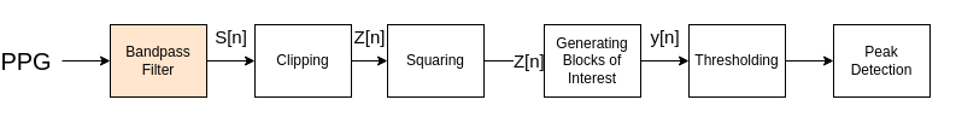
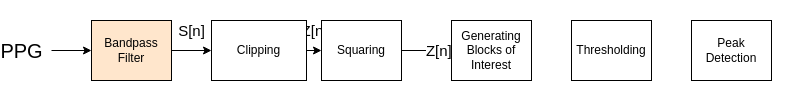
  <mxCell id="0" />
  <mxCell id="1" parent="0" />
  <mxCell id="2" value="&lt;font style=&quot;font-size: 15px&quot;&gt;S[n]&lt;/font&gt;" style="edgeStyle=orthogonalEdgeStyle;rounded=0;orthogonalLoop=1;jettySize=auto;html=1;exitX=1;exitY=0.5;exitDx=0;exitDy=0;entryX=0;entryY=0.5;entryDx=0;entryDy=0;" edge="1" parent="1" source="3" target="6"><mxGeometry y="20" relative="1" as="geometry"><mxPoint as="offset" /></mxGeometry></mxCell>
  <mxCell id="3" value="&lt;div&gt;Bandpass&lt;/div&gt;&lt;div&gt;Filter&lt;br&gt;&lt;/div&gt;" style="rounded=0;whiteSpace=wrap;html=1;fillColor=#ffe6cc;" vertex="1" parent="1"><mxGeometry x="60" y="20" width="80" height="60" as="geometry" /></mxCell>
  <mxCell id="4" value="&lt;div style=&quot;font-size: 20px&quot;&gt;&lt;font style=&quot;font-size: 20px;&quot;&gt;PPG&lt;/font&gt;&lt;br style=&quot;font-size: 20px;&quot;&gt;&lt;/div&gt;" style="endArrow=classic;html=1;entryX=0;entryY=0.5;entryDx=0;entryDy=0;fontSize=20;" edge="1" parent="1" target="3"><mxGeometry x="-1" y="-30" width="50" height="50" relative="1" as="geometry"><mxPoint x="20" y="50" as="sourcePoint" /><mxPoint x="110" y="100" as="targetPoint" /><mxPoint x="-30" y="-30" as="offset" /></mxGeometry></mxCell>
  <mxCell id="5" value="Z[n]" style="edgeStyle=orthogonalEdgeStyle;rounded=0;orthogonalLoop=1;jettySize=auto;html=1;exitX=1;exitY=0.5;exitDx=0;exitDy=0;entryX=0;entryY=0.5;entryDx=0;entryDy=0;fontSize=15;" edge="1" parent="1" source="6" target="8"><mxGeometry y="20" relative="1" as="geometry"><mxPoint as="offset" /></mxGeometry></mxCell>
- <mxCell id="6" value="Clipping" style="rounded=0;whiteSpace=wrap;html=1;" vertex="1" parent="1"><mxGeometry x="180" y="20" width="80" height="60" as="geometry" /></mxCell>
+ <mxCell id="6" value="Clipping" style="rounded=0;whiteSpace=wrap;html=1;" vertex="1" parent="1"><mxGeometry x="180" y="20" width="95" height="60" as="geometry" /></mxCell>
  <mxCell id="7" value="Z[n]^2" style="edgeStyle=orthogonalEdgeStyle;rounded=0;orthogonalLoop=1;jettySize=auto;html=1;fontSize=15;" edge="1" parent="1" source="8"><mxGeometry y="20" relative="1" as="geometry"><mxPoint x="420" y="50" as="targetPoint" /><mxPoint as="offset" /></mxGeometry></mxCell>
  <mxCell id="8" value="Squaring" style="rounded=0;whiteSpace=wrap;html=1;" vertex="1" parent="1"><mxGeometry x="290" y="20" width="80" height="60" as="geometry" /></mxCell>
- <mxCell id="9" value="y[n]" style="edgeStyle=orthogonalEdgeStyle;rounded=0;orthogonalLoop=1;jettySize=auto;html=1;exitX=1;exitY=0.5;exitDx=0;exitDy=0;entryX=0;entryY=0.5;entryDx=0;entryDy=0;fontSize=15;" edge="1" parent="1" source="10" target="12"><mxGeometry y="20" relative="1" as="geometry"><mxPoint as="offset" /></mxGeometry></mxCell>
  <mxCell id="10" value="Generating Blocks of Interest" style="rounded=0;whiteSpace=wrap;html=1;" vertex="1" parent="1"><mxGeometry x="420" y="20" width="80" height="60" as="geometry" /></mxCell>
- <mxCell id="11" style="edgeStyle=orthogonalEdgeStyle;rounded=0;orthogonalLoop=1;jettySize=auto;html=1;exitX=1;exitY=0.5;exitDx=0;exitDy=0;entryX=0;entryY=0.5;entryDx=0;entryDy=0;" edge="1" parent="1" source="12" target="13"><mxGeometry relative="1" as="geometry" /></mxCell>
  <mxCell id="12" value="Thresholding" style="rounded=0;whiteSpace=wrap;html=1;" vertex="1" parent="1"><mxGeometry x="540" y="20" width="80" height="60" as="geometry" /></mxCell>
  <mxCell id="13" value="Peak Detection" style="rounded=0;whiteSpace=wrap;html=1;" vertex="1" parent="1"><mxGeometry x="660" y="20" width="80" height="60" as="geometry" /></mxCell>
